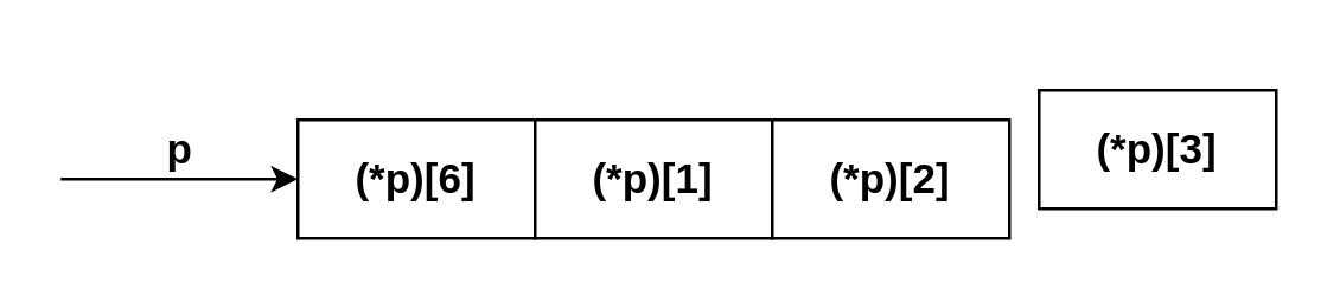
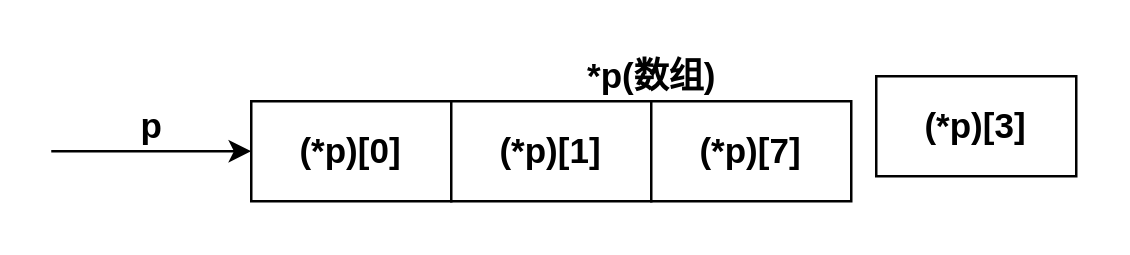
  <mxCell id="0" />
  <mxCell id="1" parent="0" />
- <mxCell id="2" value="&lt;b&gt;&lt;font style=&quot;font-size: 14px&quot;&gt;(*p)[6]&lt;/font&gt;&lt;/b&gt;" style="rounded=0;whiteSpace=wrap;html=1;" vertex="1" parent="1"><mxGeometry x="100" y="40" width="80" height="40" as="geometry" /></mxCell>
+ <mxCell id="2" value="&lt;b&gt;&lt;font style=&quot;font-size: 14px&quot;&gt;(*p)[0]&lt;/font&gt;&lt;/b&gt;" style="rounded=0;whiteSpace=wrap;html=1;" vertex="1" parent="1"><mxGeometry x="100" y="40" width="80" height="40" as="geometry" /></mxCell>
  <mxCell id="3" value="&lt;b&gt;&lt;font style=&quot;font-size: 14px&quot;&gt;(*p)[1]&lt;/font&gt;&lt;/b&gt;" style="rounded=0;whiteSpace=wrap;html=1;" vertex="1" parent="1"><mxGeometry x="180" y="40" width="80" height="40" as="geometry" /></mxCell>
- <mxCell id="4" value="&lt;b&gt;&lt;font style=&quot;font-size: 14px&quot;&gt;(*p)[2]&lt;/font&gt;&lt;/b&gt;" style="rounded=0;whiteSpace=wrap;html=1;" vertex="1" parent="1"><mxGeometry x="260" y="40" width="80" height="40" as="geometry" /></mxCell>
+ <mxCell id="4" value="&lt;b&gt;&lt;font style=&quot;font-size: 14px&quot;&gt;(*p)[7]&lt;/font&gt;&lt;/b&gt;" style="rounded=0;whiteSpace=wrap;html=1;" vertex="1" parent="1"><mxGeometry x="260" y="40" width="80" height="40" as="geometry" /></mxCell>
  <mxCell id="5" value="&lt;b&gt;&lt;font style=&quot;font-size: 14px&quot;&gt;(*p)[3]&lt;/font&gt;&lt;/b&gt;" style="rounded=0;whiteSpace=wrap;html=1;" vertex="1" parent="1"><mxGeometry x="350" y="30" width="80" height="40" as="geometry" /></mxCell>
  <mxCell id="6" value="" style="endArrow=classic;html=1;entryX=0;entryY=0.5;entryDx=0;entryDy=0;" edge="1" parent="1" target="2"><mxGeometry width="50" height="50" relative="1" as="geometry"><mxPoint x="20" y="60" as="sourcePoint" /><mxPoint x="70" y="80" as="targetPoint" /></mxGeometry></mxCell>
  <mxCell id="7" value="&lt;b&gt;&lt;font style=&quot;font-size: 14px&quot;&gt;p&lt;/font&gt;&lt;/b&gt;" style="text;html=1;align=center;verticalAlign=middle;resizable=0;points=[];autosize=1;" vertex="1" parent="1"><mxGeometry x="50" y="40" width="20" height="20" as="geometry" /></mxCell>
+ <mxCell id="8" value="&lt;b&gt;&lt;font style=&quot;font-size: 14px&quot;&gt;*p(数组)&lt;/font&gt;&lt;/b&gt;" style="text;html=1;align=center;verticalAlign=middle;resizable=0;points=[];autosize=1;" vertex="1" parent="1"><mxGeometry x="225" y="20" width="70" height="20" as="geometry" /></mxCell>
